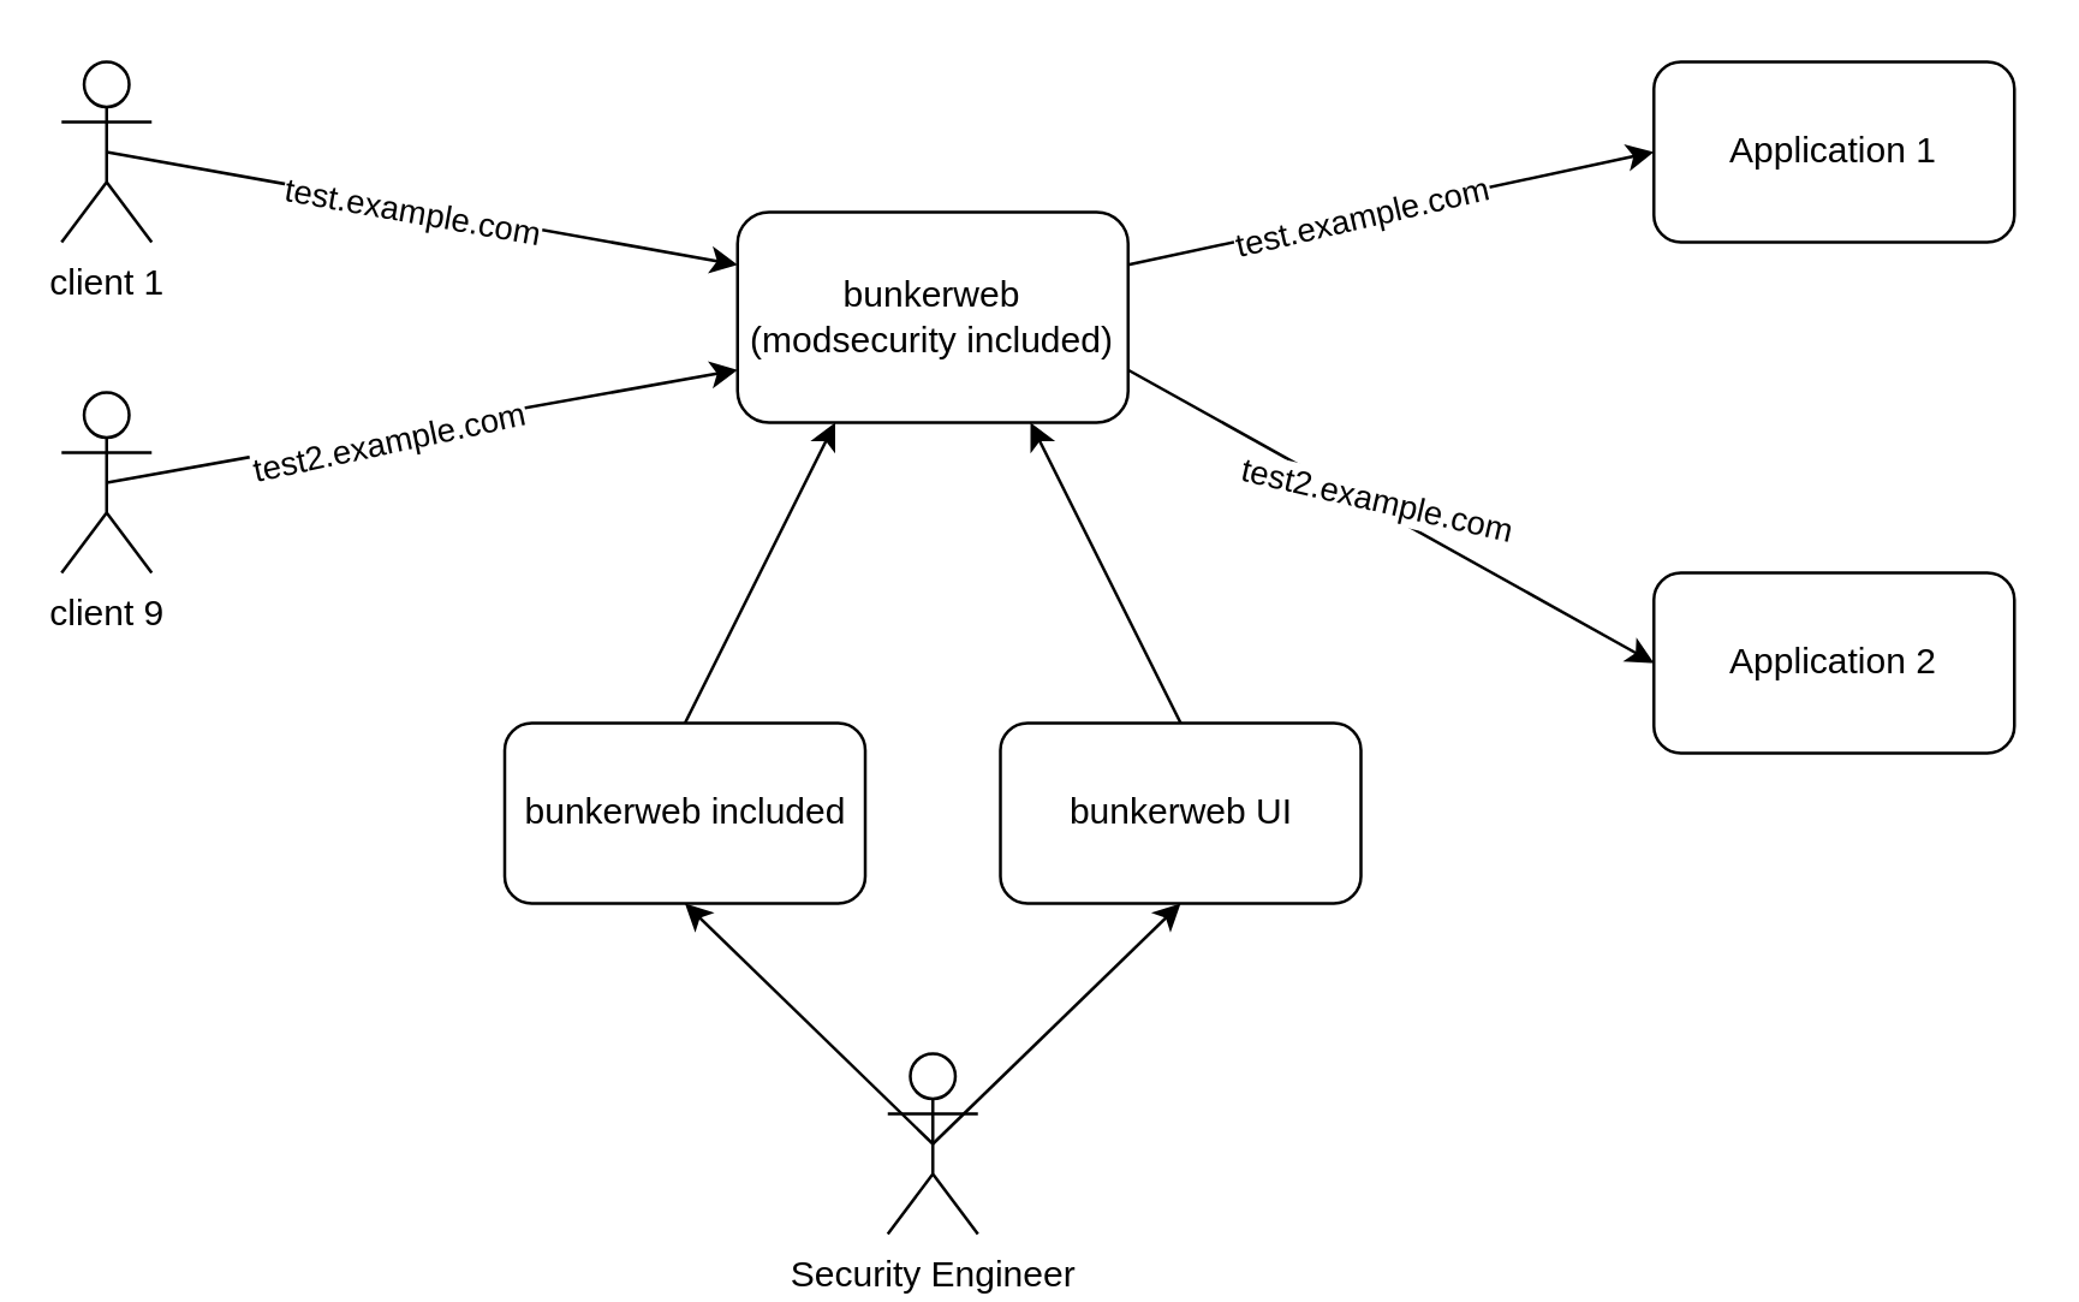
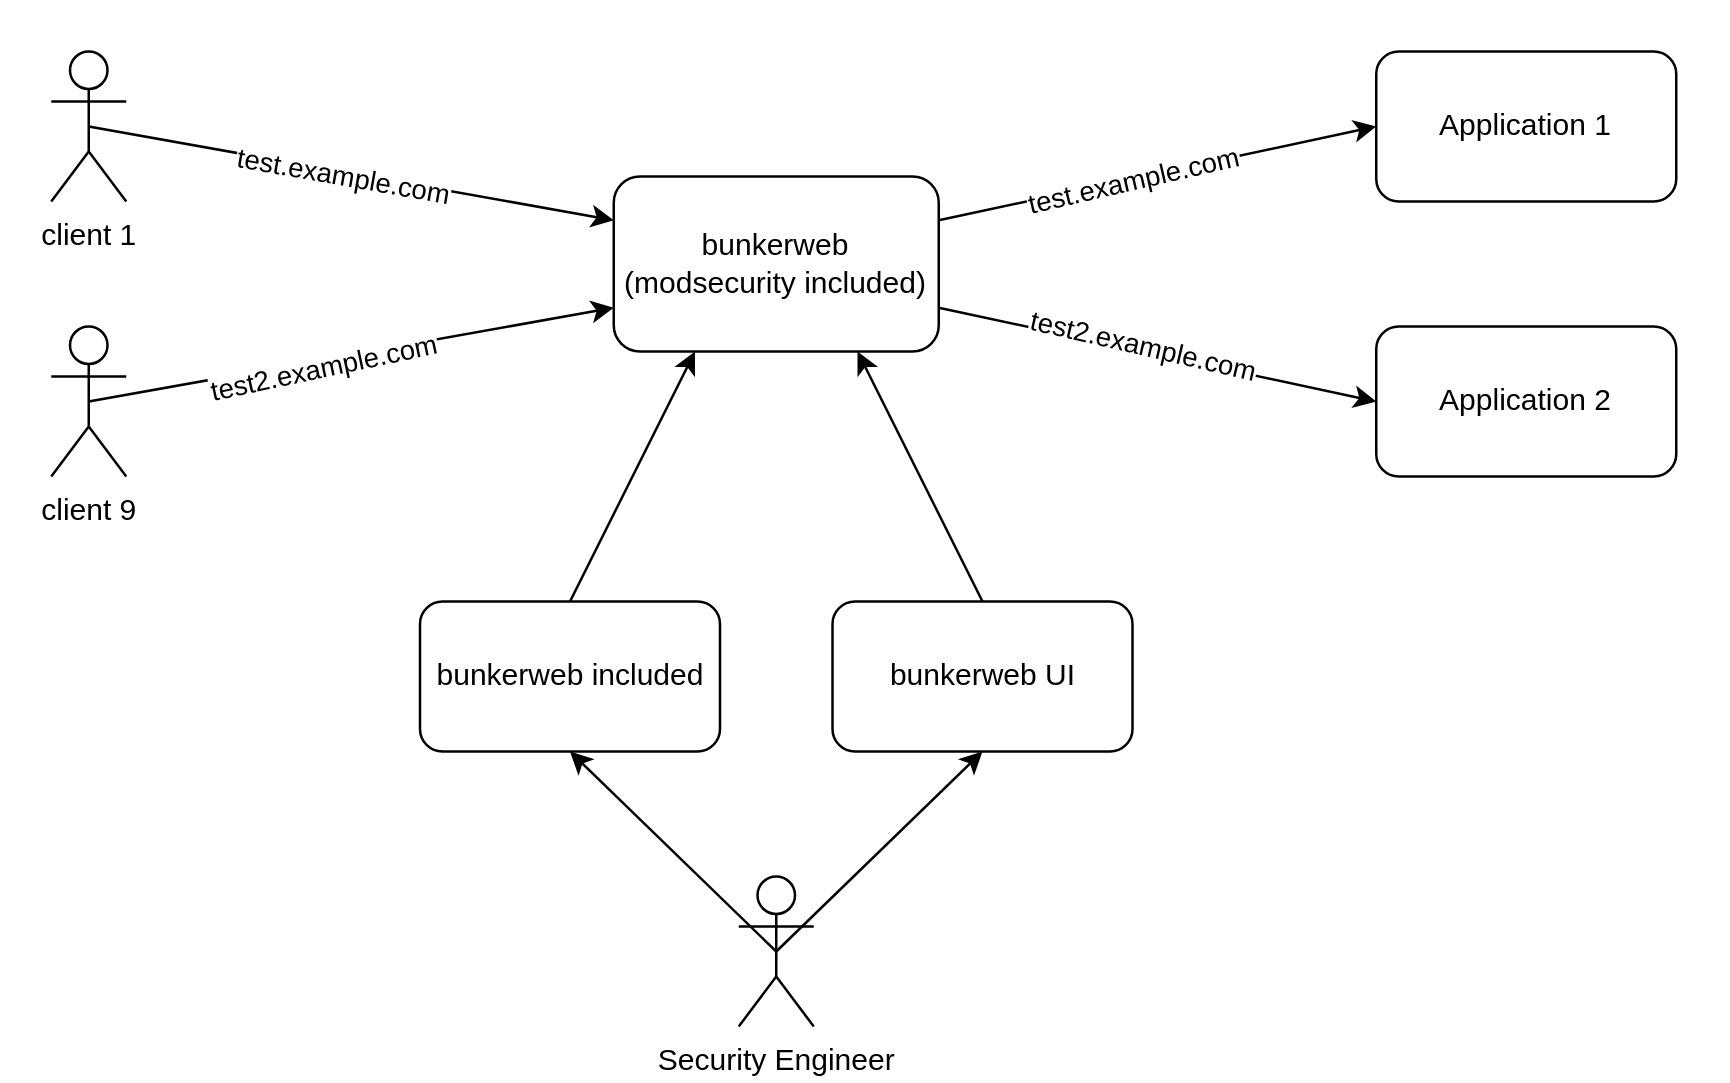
  <mxCell id="0" />
  <mxCell id="1" parent="0" />
  <mxCell id="2" value="bunkerweb (modsecurity included)" style="rounded=1;whiteSpace=wrap;html=1;" vertex="1" parent="1"><mxGeometry x="245" y="70" width="130" height="70" as="geometry" /></mxCell>
  <mxCell id="3" value="client 1" style="shape=umlActor;verticalLabelPosition=bottom;verticalAlign=top;html=1;outlineConnect=0;" vertex="1" parent="1"><mxGeometry x="20" y="20" width="30" height="60" as="geometry" /></mxCell>
  <mxCell id="4" value="" style="endArrow=classic;html=1;rounded=0;exitX=0.5;exitY=0.5;exitDx=0;exitDy=0;exitPerimeter=0;entryX=0;entryY=0.25;entryDx=0;entryDy=0;" edge="1" parent="1" source="3" target="2"><mxGeometry width="50" height="50" relative="1" as="geometry"><mxPoint x="260" y="30" as="sourcePoint" /><mxPoint x="310" y="-20" as="targetPoint" /></mxGeometry></mxCell>
  <mxCell id="5" value="test.example.com" style="edgeLabel;html=1;align=center;verticalAlign=middle;resizable=0;points=[];rotation=10;" vertex="1" connectable="0" parent="4"><mxGeometry x="-0.036" y="-1" relative="1" as="geometry"><mxPoint as="offset" /></mxGeometry></mxCell>
  <mxCell id="6" value="bunkerweb included" style="rounded=1;whiteSpace=wrap;html=1;" vertex="1" parent="1"><mxGeometry x="167.5" y="240" width="120" height="60" as="geometry" /></mxCell>
  <mxCell id="7" value="bunkerweb UI" style="rounded=1;whiteSpace=wrap;html=1;" vertex="1" parent="1"><mxGeometry x="332.5" y="240" width="120" height="60" as="geometry" /></mxCell>
  <mxCell id="8" value="" style="endArrow=classic;html=1;rounded=0;entryX=0.75;entryY=1;entryDx=0;entryDy=0;exitX=0.5;exitY=0;exitDx=0;exitDy=0;" edge="1" parent="1" source="7" target="2"><mxGeometry width="50" height="50" relative="1" as="geometry"><mxPoint x="550" y="70" as="sourcePoint" /><mxPoint x="600" y="20" as="targetPoint" /></mxGeometry></mxCell>
  <mxCell id="9" value="Security Engineer" style="shape=umlActor;verticalLabelPosition=bottom;verticalAlign=top;html=1;outlineConnect=0;" vertex="1" parent="1"><mxGeometry x="295" y="350" width="30" height="60" as="geometry" /></mxCell>
  <mxCell id="10" value="" style="endArrow=classic;html=1;rounded=0;entryX=0.5;entryY=1;entryDx=0;entryDy=0;exitX=0.5;exitY=0.5;exitDx=0;exitDy=0;exitPerimeter=0;" edge="1" parent="1" source="9" target="7"><mxGeometry width="50" height="50" relative="1" as="geometry"><mxPoint x="437.5" y="140" as="sourcePoint" /><mxPoint x="332.5" y="290" as="targetPoint" /></mxGeometry></mxCell>
  <mxCell id="11" value="Application 1" style="rounded=1;whiteSpace=wrap;html=1;" vertex="1" parent="1"><mxGeometry x="550" y="20" width="120" height="60" as="geometry" /></mxCell>
- <mxCell id="12" value="Application 2" style="rounded=1;whiteSpace=wrap;html=1;" vertex="1" parent="1"><mxGeometry x="550" y="190" width="120" height="60" as="geometry" /></mxCell>
+ <mxCell id="12" value="Application 2" style="rounded=1;whiteSpace=wrap;html=1;" vertex="1" parent="1"><mxGeometry x="550" y="130" width="120" height="60" as="geometry" /></mxCell>
  <mxCell id="13" value="" style="endArrow=classic;html=1;rounded=0;exitX=1;exitY=0.25;exitDx=0;exitDy=0;entryX=0;entryY=0.5;entryDx=0;entryDy=0;" edge="1" parent="1" source="2" target="11"><mxGeometry width="50" height="50" relative="1" as="geometry"><mxPoint x="430" y="140" as="sourcePoint" /><mxPoint x="480" y="90" as="targetPoint" /></mxGeometry></mxCell>
  <mxCell id="14" value="test.example.com" style="edgeLabel;html=1;align=center;verticalAlign=middle;resizable=0;points=[];rotation=-13;" vertex="1" connectable="0" parent="13"><mxGeometry x="-0.119" y="-1" relative="1" as="geometry"><mxPoint as="offset" /></mxGeometry></mxCell>
  <mxCell id="15" value="" style="endArrow=classic;html=1;rounded=0;exitX=1;exitY=0.75;exitDx=0;exitDy=0;entryX=0;entryY=0.5;entryDx=0;entryDy=0;" edge="1" parent="1" source="2" target="12"><mxGeometry width="50" height="50" relative="1" as="geometry"><mxPoint x="400" y="110" as="sourcePoint" /><mxPoint x="570" y="110" as="targetPoint" /></mxGeometry></mxCell>
  <mxCell id="16" value="test2.example.com" style="edgeLabel;html=1;align=center;verticalAlign=middle;resizable=0;points=[];rotation=13;" vertex="1" connectable="0" parent="15"><mxGeometry x="-0.07" y="3" relative="1" as="geometry"><mxPoint as="offset" /></mxGeometry></mxCell>
  <mxCell id="17" value="client 9" style="shape=umlActor;verticalLabelPosition=bottom;verticalAlign=top;html=1;outlineConnect=0;" vertex="1" parent="1"><mxGeometry x="20" y="130" width="30" height="60" as="geometry" /></mxCell>
  <mxCell id="18" value="" style="endArrow=classic;html=1;rounded=0;exitX=0.5;exitY=0.5;exitDx=0;exitDy=0;exitPerimeter=0;entryX=0;entryY=0.75;entryDx=0;entryDy=0;" edge="1" parent="1" source="17" target="2"><mxGeometry width="50" height="50" relative="1" as="geometry"><mxPoint x="150" y="80" as="sourcePoint" /><mxPoint x="355" y="110" as="targetPoint" /></mxGeometry></mxCell>
  <mxCell id="19" value="test2.example.com" style="edgeLabel;html=1;align=center;verticalAlign=middle;resizable=0;points=[];rotation=-12;" vertex="1" connectable="0" parent="18"><mxGeometry x="-0.119" y="-3" relative="1" as="geometry"><mxPoint as="offset" /></mxGeometry></mxCell>
  <mxCell id="20" value="" style="endArrow=classic;html=1;rounded=0;entryX=0.5;entryY=1;entryDx=0;entryDy=0;exitX=0.5;exitY=0.5;exitDx=0;exitDy=0;exitPerimeter=0;" edge="1" parent="1" source="9" target="6"><mxGeometry width="50" height="50" relative="1" as="geometry"><mxPoint x="332.5" y="190" as="sourcePoint" /><mxPoint x="437.5" y="290" as="targetPoint" /></mxGeometry></mxCell>
  <mxCell id="21" value="" style="endArrow=classic;html=1;rounded=0;entryX=0.25;entryY=1;entryDx=0;entryDy=0;exitX=0.5;exitY=0;exitDx=0;exitDy=0;" edge="1" parent="1" source="6" target="2"><mxGeometry width="50" height="50" relative="1" as="geometry"><mxPoint x="470" y="550" as="sourcePoint" /><mxPoint x="400" y="280" as="targetPoint" /></mxGeometry></mxCell>
